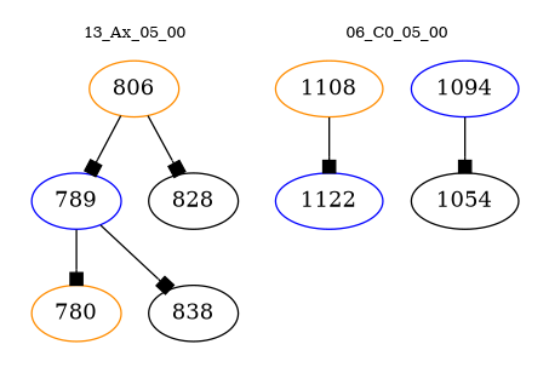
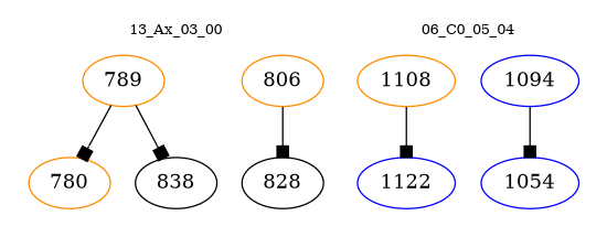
  digraph {
    node [color=darkorange]
    edge [arrowhead=box color=black]
    n1 [label=806]
-   n2 [color=blue label=789]
+   n2 [label=789]
    n3 [color=black label=828]
    n4 [label=780]
    n5 [color=black label=838]
    n6 [color=blue label=1094]
    n7 [label=1108]
-   n8 [color=black label=1054]
+   n8 [color=blue label=1054]
    n9 [color=blue label=1122]
    subgraph cluster_1 {
      color=white
      fontsize=10
-     label="13_Ax_05_00"
+     label="13_Ax_03_00"
      n1
      n2
      n3
      n4
      n5
    }
    subgraph cluster_2 {
      color=white
      fontsize=10
-     label="06_C0_05_00"
+     label="06_C0_05_04"
      n6
      n7
      n8
      n9
    }
-   n1 -> n2
    n1 -> n3
    n2 -> n4
    n2 -> n5
    n6 -> n8
    n7 -> n9
  }
